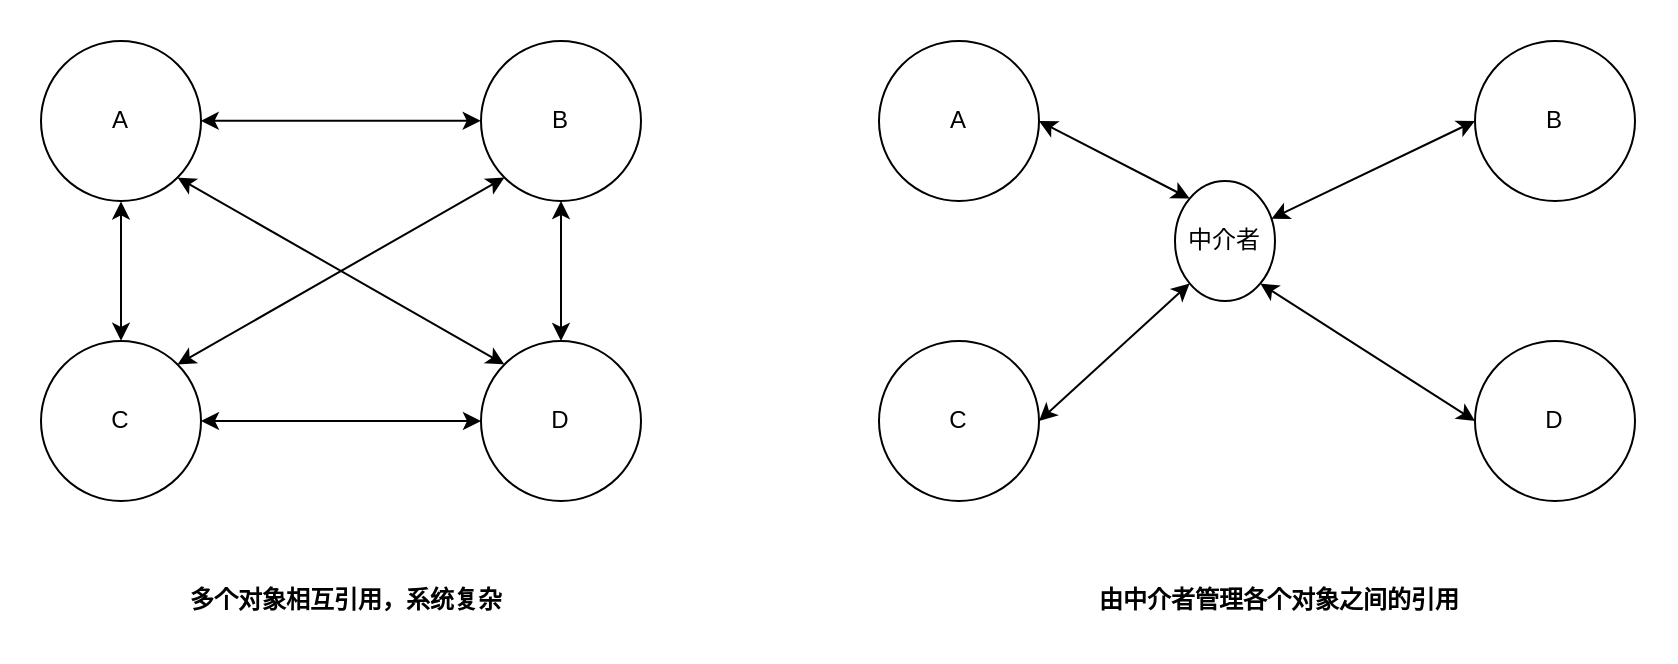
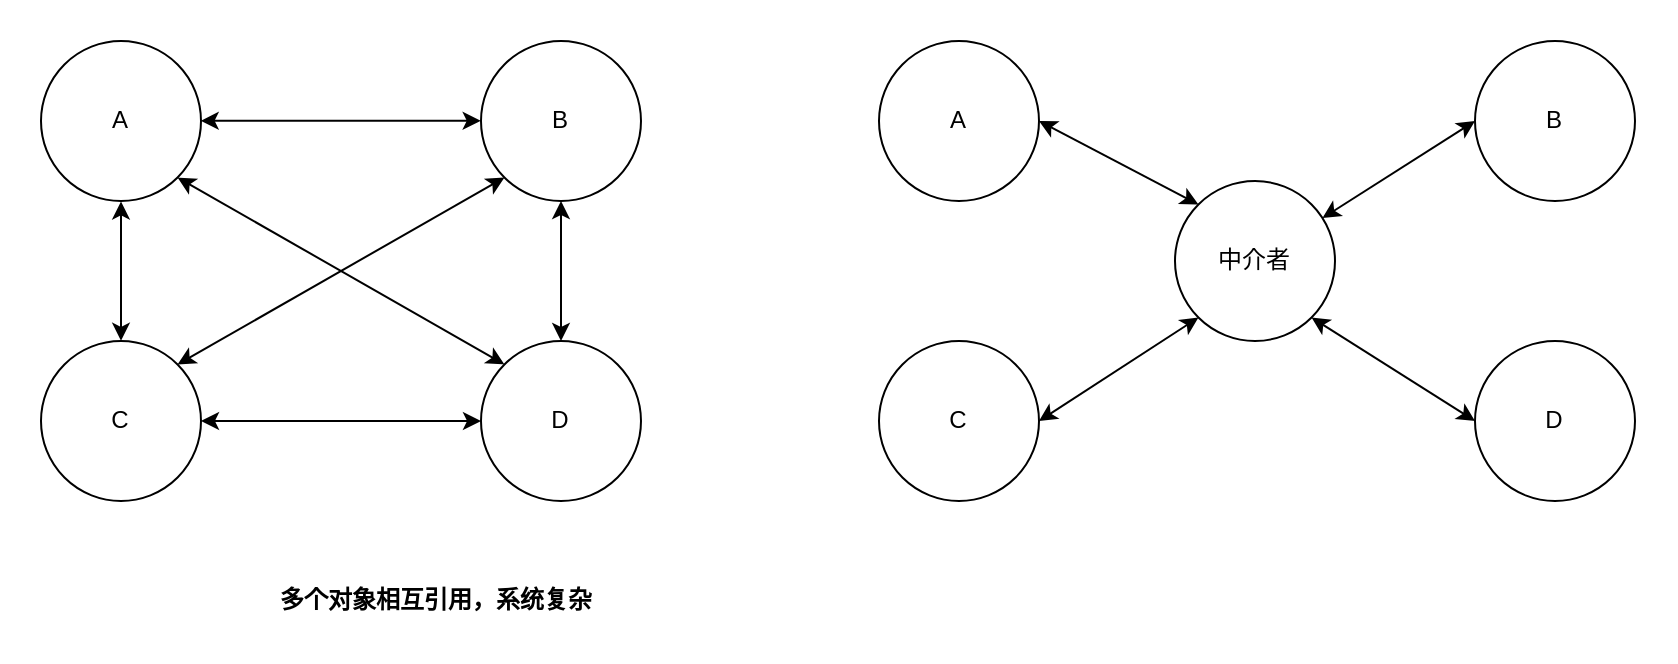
  <mxCell id="0" />
  <mxCell id="1" parent="0" />
  <mxCell id="2" value="D" style="ellipse;whiteSpace=wrap;html=1;aspect=fixed;" parent="1" vertex="1"><mxGeometry x="240" y="170" width="80" height="80" as="geometry" /></mxCell>
  <mxCell id="3" value="B" style="ellipse;whiteSpace=wrap;html=1;aspect=fixed;" parent="1" vertex="1"><mxGeometry x="240" y="20" width="80" height="80" as="geometry" /></mxCell>
  <mxCell id="4" value="C" style="ellipse;whiteSpace=wrap;html=1;aspect=fixed;" parent="1" vertex="1"><mxGeometry x="20" y="170" width="80" height="80" as="geometry" /></mxCell>
  <mxCell id="5" value="A" style="ellipse;whiteSpace=wrap;html=1;aspect=fixed;" parent="1" vertex="1"><mxGeometry x="20" y="20" width="80" height="80" as="geometry" /></mxCell>
- <mxCell id="6" value="中介者" style="ellipse;whiteSpace=wrap;html=1;aspect=fixed;align=center;" parent="1" vertex="1"><mxGeometry x="587" y="90" width="50" height="60" as="geometry" /></mxCell>
+ <mxCell id="6" value="中介者" style="ellipse;whiteSpace=wrap;html=1;aspect=fixed;align=center;" parent="1" vertex="1"><mxGeometry x="587" y="90" width="80" height="80" as="geometry" /></mxCell>
  <mxCell id="7" value="" style="endArrow=classic;startArrow=classic;html=1;exitX=0.5;exitY=0;exitDx=0;exitDy=0;entryX=0.5;entryY=1;entryDx=0;entryDy=0;" parent="1" source="2" target="3" edge="1"><mxGeometry width="50" height="50" relative="1" as="geometry"><mxPoint x="390" y="130" as="sourcePoint" /><mxPoint x="440" y="80" as="targetPoint" /></mxGeometry></mxCell>
  <mxCell id="8" value="" style="endArrow=classic;startArrow=classic;html=1;exitX=0.5;exitY=0;exitDx=0;exitDy=0;entryX=0.5;entryY=1;entryDx=0;entryDy=0;" parent="1" edge="1"><mxGeometry width="50" height="50" relative="1" as="geometry"><mxPoint x="60" y="169.897" as="sourcePoint" /><mxPoint x="60" y="100.241" as="targetPoint" /></mxGeometry></mxCell>
  <mxCell id="9" value="" style="endArrow=classic;startArrow=classic;html=1;exitX=1;exitY=0.5;exitDx=0;exitDy=0;entryX=0;entryY=0.5;entryDx=0;entryDy=0;" parent="1" source="4" target="2" edge="1"><mxGeometry width="50" height="50" relative="1" as="geometry"><mxPoint x="120" y="330" as="sourcePoint" /><mxPoint x="170" y="280" as="targetPoint" /></mxGeometry></mxCell>
  <mxCell id="10" value="" style="endArrow=classic;startArrow=classic;html=1;exitX=1;exitY=0.5;exitDx=0;exitDy=0;entryX=0;entryY=0.5;entryDx=0;entryDy=0;" parent="1" edge="1"><mxGeometry width="50" height="50" relative="1" as="geometry"><mxPoint x="99.845" y="59.897" as="sourcePoint" /><mxPoint x="239.845" y="59.897" as="targetPoint" /></mxGeometry></mxCell>
  <mxCell id="11" value="" style="endArrow=classic;startArrow=classic;html=1;entryX=0;entryY=1;entryDx=0;entryDy=0;exitX=1;exitY=0;exitDx=0;exitDy=0;" parent="1" source="4" target="3" edge="1"><mxGeometry width="50" height="50" relative="1" as="geometry"><mxPoint x="140" y="160" as="sourcePoint" /><mxPoint x="210" y="110" as="targetPoint" /></mxGeometry></mxCell>
  <mxCell id="12" value="" style="endArrow=classic;startArrow=classic;html=1;exitX=0;exitY=0;exitDx=0;exitDy=0;entryX=1;entryY=1;entryDx=0;entryDy=0;" parent="1" source="2" target="5" edge="1"><mxGeometry width="50" height="50" relative="1" as="geometry"><mxPoint x="150" y="150" as="sourcePoint" /><mxPoint x="200" y="100" as="targetPoint" /></mxGeometry></mxCell>
  <mxCell id="13" value="A" style="ellipse;whiteSpace=wrap;html=1;aspect=fixed;align=center;" parent="1" vertex="1"><mxGeometry x="439" y="20" width="80" height="80" as="geometry" /></mxCell>
  <mxCell id="14" value="C" style="ellipse;whiteSpace=wrap;html=1;aspect=fixed;align=center;" parent="1" vertex="1"><mxGeometry x="439" y="170" width="80" height="80" as="geometry" /></mxCell>
  <mxCell id="15" value="D" style="ellipse;whiteSpace=wrap;html=1;aspect=fixed;align=center;" parent="1" vertex="1"><mxGeometry x="737" y="170" width="80" height="80" as="geometry" /></mxCell>
  <mxCell id="16" value="B" style="ellipse;whiteSpace=wrap;html=1;aspect=fixed;align=center;" parent="1" vertex="1"><mxGeometry x="737" y="20" width="80" height="80" as="geometry" /></mxCell>
  <mxCell id="17" value="" style="endArrow=classic;startArrow=classic;html=1;exitX=1;exitY=0.5;exitDx=0;exitDy=0;entryX=0;entryY=0;entryDx=0;entryDy=0;" edge="1" parent="1" source="13" target="6"><mxGeometry width="50" height="50" relative="1" as="geometry"><mxPoint x="610" y="50" as="sourcePoint" /><mxPoint x="591.333" y="102" as="targetPoint" /></mxGeometry></mxCell>
  <mxCell id="18" value="" style="endArrow=classic;startArrow=classic;html=1;exitX=1;exitY=0.5;exitDx=0;exitDy=0;entryX=0;entryY=1;entryDx=0;entryDy=0;" edge="1" parent="1" source="14" target="6"><mxGeometry width="50" height="50" relative="1" as="geometry"><mxPoint x="570" y="230" as="sourcePoint" /><mxPoint x="591.333" y="158.667" as="targetPoint" /></mxGeometry></mxCell>
  <mxCell id="19" value="" style="endArrow=classic;startArrow=classic;html=1;entryX=0;entryY=0.5;entryDx=0;entryDy=0;" edge="1" parent="1" source="6" target="16"><mxGeometry width="50" height="50" relative="1" as="geometry"><mxPoint x="657.667" y="103.833" as="sourcePoint" /><mxPoint x="736.833" y="52.167" as="targetPoint" /></mxGeometry></mxCell>
  <mxCell id="20" value="" style="endArrow=classic;startArrow=classic;html=1;entryX=0;entryY=0.5;entryDx=0;entryDy=0;exitX=1;exitY=1;exitDx=0;exitDy=0;" edge="1" parent="1" source="6" target="15"><mxGeometry width="50" height="50" relative="1" as="geometry"><mxPoint x="637" y="240" as="sourcePoint" /><mxPoint x="687" y="190" as="targetPoint" /></mxGeometry></mxCell>
- <mxCell id="21" value="多个对象相互引用，系统复杂" style="text;html=1;strokeColor=none;fillColor=none;align=center;verticalAlign=middle;whiteSpace=wrap;rounded=0;fontStyle=1" vertex="1" parent="1"><mxGeometry x="78" y="290" width="190" height="20" as="geometry" /></mxCell>
- <mxCell id="22" value="由中介者管理各个对象之间的引用" style="text;html=1;strokeColor=none;fillColor=none;align=center;verticalAlign=middle;whiteSpace=wrap;rounded=0;fontStyle=1" vertex="1" parent="1"><mxGeometry x="543" y="290" width="193" height="20" as="geometry" /></mxCell>
+ <mxCell id="21" value="多个对象相互引用，系统复杂" style="text;html=1;strokeColor=none;fillColor=none;align=center;verticalAlign=middle;whiteSpace=wrap;rounded=0;fontStyle=1" vertex="1" parent="1"><mxGeometry x="123" y="290" width="190" height="20" as="geometry" /></mxCell>
